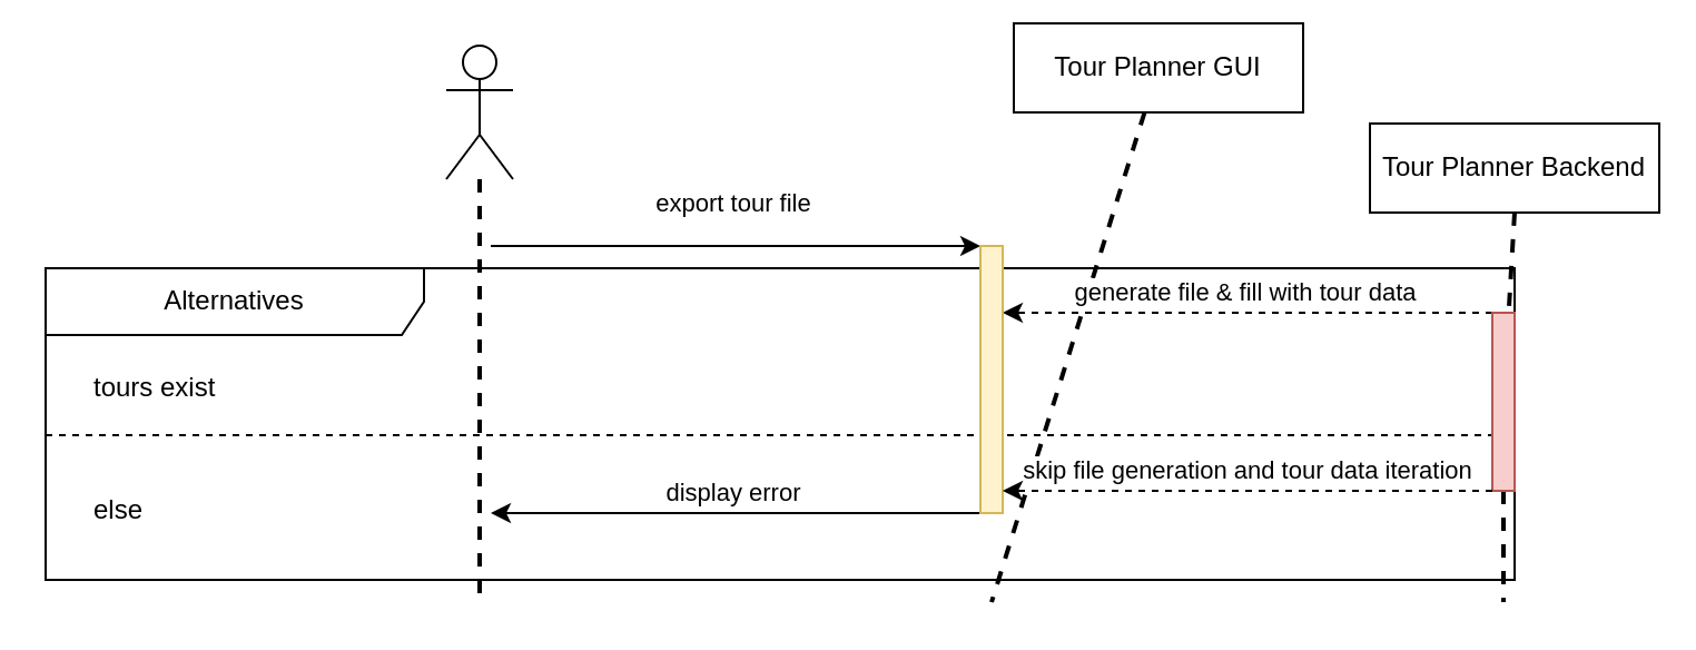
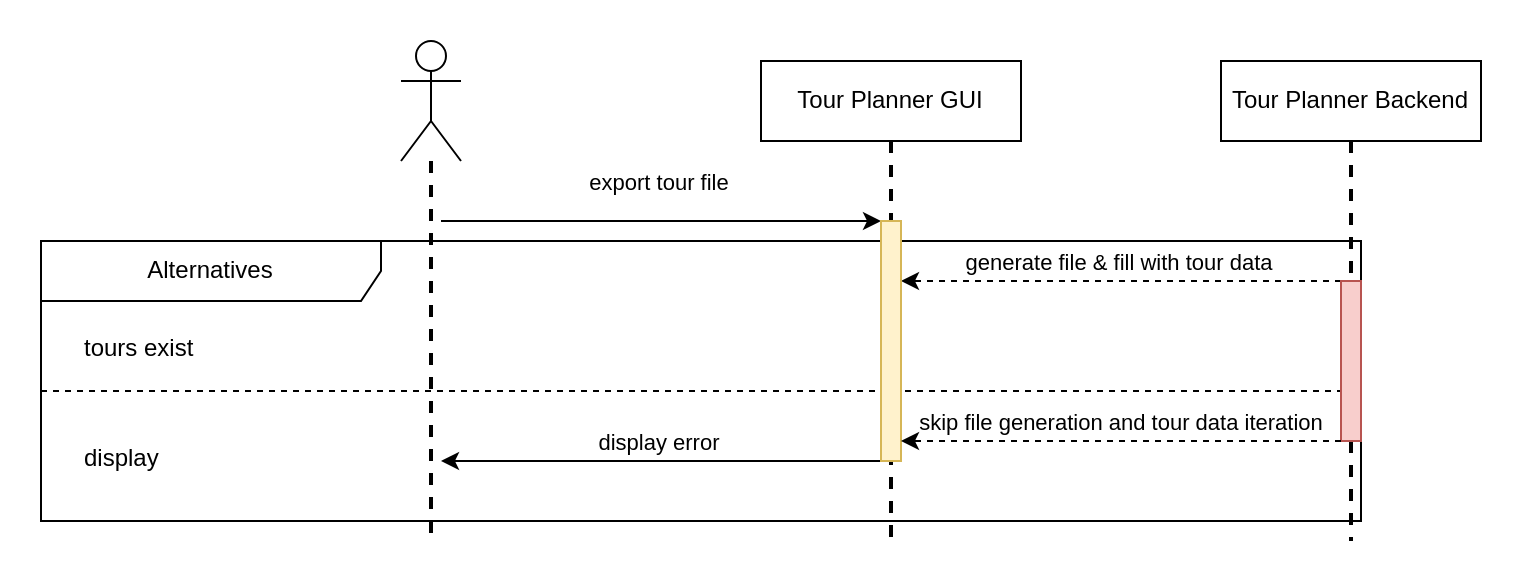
  <mxCell id="0" />
  <mxCell id="1" parent="0" />
  <mxCell id="2" style="rounded=0;orthogonalLoop=1;jettySize=auto;html=1;endArrow=none;startFill=0;dashed=1;strokeWidth=2;" edge="1" parent="1" source="3"><mxGeometry relative="1" as="geometry"><mxPoint x="215" y="270" as="targetPoint" /></mxGeometry></mxCell>
  <mxCell id="3" value="" style="shape=umlActor;verticalLabelPosition=bottom;verticalAlign=top;html=1;outlineConnect=0;" vertex="1" parent="1"><mxGeometry x="200" y="20" width="30" height="60" as="geometry" /></mxCell>
  <mxCell id="4" style="rounded=0;orthogonalLoop=1;jettySize=auto;html=1;dashed=1;endArrow=none;startFill=0;strokeWidth=2;" edge="1" parent="1" source="5"><mxGeometry relative="1" as="geometry"><mxPoint x="445" y="270" as="targetPoint" /></mxGeometry></mxCell>
- <mxCell id="5" value="Tour Planner GUI" style="rounded=0;whiteSpace=wrap;html=1;" vertex="1" parent="1"><mxGeometry x="455" y="10" width="130" height="40" as="geometry" /></mxCell>
+ <mxCell id="5" value="Tour Planner GUI" style="rounded=0;whiteSpace=wrap;html=1;" vertex="1" parent="1"><mxGeometry x="380" y="30" width="130" height="40" as="geometry" /></mxCell>
  <mxCell id="6" style="rounded=0;orthogonalLoop=1;jettySize=auto;html=1;exitX=0.5;exitY=1;exitDx=0;exitDy=0;dashed=1;endArrow=none;startFill=0;strokeWidth=2;" edge="1" parent="1" source="18"><mxGeometry relative="1" as="geometry"><mxPoint x="675" y="270" as="targetPoint" /></mxGeometry></mxCell>
- <mxCell id="7" value="Tour Planner Backend" style="rounded=0;whiteSpace=wrap;html=1;" vertex="1" parent="1"><mxGeometry x="615" y="55" width="130" height="40" as="geometry" /></mxCell>
+ <mxCell id="7" value="Tour Planner Backend" style="rounded=0;whiteSpace=wrap;html=1;" vertex="1" parent="1"><mxGeometry x="610" y="30" width="130" height="40" as="geometry" /></mxCell>
  <mxCell id="8" value="" style="endArrow=classic;html=1;rounded=0;" edge="1" parent="1"><mxGeometry width="50" height="50" relative="1" as="geometry"><mxPoint x="220" y="110" as="sourcePoint" /><mxPoint x="440" y="110" as="targetPoint" /></mxGeometry></mxCell>
  <mxCell id="9" value="export tour file" style="edgeLabel;html=1;align=center;verticalAlign=middle;resizable=0;points=[];" vertex="1" connectable="0" parent="8"><mxGeometry x="-0.018" y="-4" relative="1" as="geometry"><mxPoint y="-24" as="offset" /></mxGeometry></mxCell>
  <mxCell id="10" value="Alternatives" style="shape=umlFrame;whiteSpace=wrap;html=1;pointerEvents=0;recursiveResize=0;container=1;collapsible=0;width=170;" vertex="1" parent="1"><mxGeometry x="20" y="120" width="660" height="140" as="geometry" /></mxCell>
  <mxCell id="11" value="tours exist" style="text;html=1;" vertex="1" parent="10"><mxGeometry width="100" height="20" relative="1" as="geometry"><mxPoint x="20" y="40" as="offset" /></mxGeometry></mxCell>
- <mxCell id="12" value="else" style="line;strokeWidth=1;dashed=1;labelPosition=center;verticalLabelPosition=bottom;align=left;verticalAlign=top;spacingLeft=20;spacingTop=15;html=1;whiteSpace=wrap;" vertex="1" parent="10"><mxGeometry y="70" width="650" height="10" as="geometry" /></mxCell>
+ <mxCell id="12" value="display" style="line;strokeWidth=1;dashed=1;labelPosition=center;verticalLabelPosition=bottom;align=left;verticalAlign=top;spacingLeft=20;spacingTop=15;html=1;whiteSpace=wrap;" vertex="1" parent="10"><mxGeometry y="70" width="650" height="10" as="geometry" /></mxCell>
  <mxCell id="13" value="" style="endArrow=classic;html=1;rounded=0;dashed=1;" edge="1" parent="10"><mxGeometry width="50" height="50" relative="1" as="geometry"><mxPoint x="650" y="20" as="sourcePoint" /><mxPoint x="430" y="20" as="targetPoint" /></mxGeometry></mxCell>
  <mxCell id="14" value="generate file &amp;amp; fill with tour data" style="edgeLabel;html=1;align=center;verticalAlign=middle;resizable=0;points=[];" vertex="1" connectable="0" parent="13"><mxGeometry x="0.021" y="-3" relative="1" as="geometry"><mxPoint y="-7" as="offset" /></mxGeometry></mxCell>
  <mxCell id="15" value="" style="endArrow=classic;html=1;rounded=0;" edge="1" parent="10"><mxGeometry width="50" height="50" relative="1" as="geometry"><mxPoint x="420" y="110" as="sourcePoint" /><mxPoint x="200" y="110" as="targetPoint" /></mxGeometry></mxCell>
  <mxCell id="16" value="display error" style="edgeLabel;html=1;align=center;verticalAlign=middle;resizable=0;points=[];" vertex="1" connectable="0" parent="15"><mxGeometry x="0.021" y="-3" relative="1" as="geometry"><mxPoint y="-7" as="offset" /></mxGeometry></mxCell>
  <mxCell id="17" value="" style="rounded=0;whiteSpace=wrap;html=1;fillColor=#fff2cc;strokeColor=#d6b656;" vertex="1" parent="10"><mxGeometry x="420" y="-10" width="10" height="120" as="geometry" /></mxCell>
  <mxCell id="18" value="" style="rounded=0;whiteSpace=wrap;html=1;fillColor=#f8cecc;strokeColor=#b85450;" vertex="1" parent="10"><mxGeometry x="650" y="20" width="10" height="80" as="geometry" /></mxCell>
  <mxCell id="19" value="" style="endArrow=classic;html=1;rounded=0;dashed=1;" edge="1" parent="10"><mxGeometry width="50" height="50" relative="1" as="geometry"><mxPoint x="650" y="100" as="sourcePoint" /><mxPoint x="430" y="100" as="targetPoint" /></mxGeometry></mxCell>
  <mxCell id="20" value="skip file generation and tour data iteration" style="edgeLabel;html=1;align=center;verticalAlign=middle;resizable=0;points=[];" vertex="1" connectable="0" parent="19"><mxGeometry x="0.009" y="1" relative="1" as="geometry"><mxPoint y="-11" as="offset" /></mxGeometry></mxCell>
  <mxCell id="21" value="" style="rounded=0;orthogonalLoop=1;jettySize=auto;html=1;exitX=0.5;exitY=1;exitDx=0;exitDy=0;dashed=1;endArrow=none;startFill=0;strokeWidth=2;" edge="1" parent="1" source="7" target="18"><mxGeometry relative="1" as="geometry"><mxPoint x="675" y="270" as="targetPoint" /><mxPoint x="675" y="70" as="sourcePoint" /></mxGeometry></mxCell>
